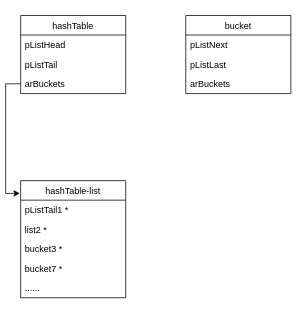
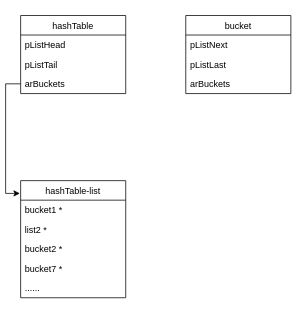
  <mxCell id="0" />
  <mxCell id="1" parent="0" />
  <mxCell id="2" value="hashTable" style="swimlane;fontStyle=0;childLayout=stackLayout;horizontal=1;startSize=26;fillColor=none;horizontalStack=0;resizeParent=1;resizeParentMax=0;resizeLast=0;collapsible=1;marginBottom=0;" vertex="1" parent="1"><mxGeometry x="20" y="20" width="140" height="104" as="geometry" /></mxCell>
  <mxCell id="3" value="pListHead" style="text;strokeColor=none;fillColor=none;align=left;verticalAlign=top;spacingLeft=4;spacingRight=4;overflow=hidden;rotatable=0;points=[[0,0.5],[1,0.5]];portConstraint=eastwest;" vertex="1" parent="2"><mxGeometry y="26" width="140" height="26" as="geometry" /></mxCell>
  <mxCell id="4" value="pListTail" style="text;strokeColor=none;fillColor=none;align=left;verticalAlign=top;spacingLeft=4;spacingRight=4;overflow=hidden;rotatable=0;points=[[0,0.5],[1,0.5]];portConstraint=eastwest;" vertex="1" parent="2"><mxGeometry y="52" width="140" height="26" as="geometry" /></mxCell>
  <mxCell id="5" value="arBuckets" style="text;strokeColor=none;fillColor=none;align=left;verticalAlign=top;spacingLeft=4;spacingRight=4;overflow=hidden;rotatable=0;points=[[0,0.5],[1,0.5]];portConstraint=eastwest;" vertex="1" parent="2"><mxGeometry y="78" width="140" height="26" as="geometry" /></mxCell>
  <mxCell id="6" value="hashTable-list" style="swimlane;fontStyle=0;childLayout=stackLayout;horizontal=1;startSize=26;fillColor=none;horizontalStack=0;resizeParent=1;resizeParentMax=0;resizeLast=0;collapsible=1;marginBottom=0;" vertex="1" parent="1"><mxGeometry x="20" y="240" width="140" height="156" as="geometry" /></mxCell>
- <mxCell id="7" value="pListTail1 *" style="text;strokeColor=none;fillColor=none;align=left;verticalAlign=top;spacingLeft=4;spacingRight=4;overflow=hidden;rotatable=0;points=[[0,0.5],[1,0.5]];portConstraint=eastwest;" vertex="1" parent="6"><mxGeometry y="26" width="140" height="26" as="geometry" /></mxCell>
+ <mxCell id="7" value="bucket1 *" style="text;strokeColor=none;fillColor=none;align=left;verticalAlign=top;spacingLeft=4;spacingRight=4;overflow=hidden;rotatable=0;points=[[0,0.5],[1,0.5]];portConstraint=eastwest;" vertex="1" parent="6"><mxGeometry y="26" width="140" height="26" as="geometry" /></mxCell>
  <mxCell id="8" value="list2 *" style="text;strokeColor=none;fillColor=none;align=left;verticalAlign=top;spacingLeft=4;spacingRight=4;overflow=hidden;rotatable=0;points=[[0,0.5],[1,0.5]];portConstraint=eastwest;" vertex="1" parent="6"><mxGeometry y="52" width="140" height="26" as="geometry" /></mxCell>
- <mxCell id="9" value="bucket3 *" style="text;strokeColor=none;fillColor=none;align=left;verticalAlign=top;spacingLeft=4;spacingRight=4;overflow=hidden;rotatable=0;points=[[0,0.5],[1,0.5]];portConstraint=eastwest;" vertex="1" parent="6"><mxGeometry y="78" width="140" height="26" as="geometry" /></mxCell>
+ <mxCell id="9" value="bucket2 *" style="text;strokeColor=none;fillColor=none;align=left;verticalAlign=top;spacingLeft=4;spacingRight=4;overflow=hidden;rotatable=0;points=[[0,0.5],[1,0.5]];portConstraint=eastwest;" vertex="1" parent="6"><mxGeometry y="78" width="140" height="26" as="geometry" /></mxCell>
  <mxCell id="10" value="bucket7 *" style="text;strokeColor=none;fillColor=none;align=left;verticalAlign=top;spacingLeft=4;spacingRight=4;overflow=hidden;rotatable=0;points=[[0,0.5],[1,0.5]];portConstraint=eastwest;" vertex="1" parent="6"><mxGeometry y="104" width="140" height="26" as="geometry" /></mxCell>
  <mxCell id="11" value="......" style="text;strokeColor=none;fillColor=none;align=left;verticalAlign=top;spacingLeft=4;spacingRight=4;overflow=hidden;rotatable=0;points=[[0,0.5],[1,0.5]];portConstraint=eastwest;" vertex="1" parent="6"><mxGeometry y="130" width="140" height="26" as="geometry" /></mxCell>
  <mxCell id="12" style="edgeStyle=orthogonalEdgeStyle;rounded=0;orthogonalLoop=1;jettySize=auto;html=1;entryX=-0.007;entryY=0.109;entryDx=0;entryDy=0;entryPerimeter=0;" edge="1" parent="1" source="5" target="6"><mxGeometry relative="1" as="geometry" /></mxCell>
  <mxCell id="13" value="bucket" style="swimlane;fontStyle=0;childLayout=stackLayout;horizontal=1;startSize=26;fillColor=none;horizontalStack=0;resizeParent=1;resizeParentMax=0;resizeLast=0;collapsible=1;marginBottom=0;" vertex="1" parent="1"><mxGeometry x="240" y="20" width="140" height="104" as="geometry" /></mxCell>
  <mxCell id="14" value="pListNext" style="text;strokeColor=none;fillColor=none;align=left;verticalAlign=top;spacingLeft=4;spacingRight=4;overflow=hidden;rotatable=0;points=[[0,0.5],[1,0.5]];portConstraint=eastwest;" vertex="1" parent="13"><mxGeometry y="26" width="140" height="26" as="geometry" /></mxCell>
  <mxCell id="15" value="pListLast" style="text;strokeColor=none;fillColor=none;align=left;verticalAlign=top;spacingLeft=4;spacingRight=4;overflow=hidden;rotatable=0;points=[[0,0.5],[1,0.5]];portConstraint=eastwest;" vertex="1" parent="13"><mxGeometry y="52" width="140" height="26" as="geometry" /></mxCell>
  <mxCell id="16" value="arBuckets" style="text;strokeColor=none;fillColor=none;align=left;verticalAlign=top;spacingLeft=4;spacingRight=4;overflow=hidden;rotatable=0;points=[[0,0.5],[1,0.5]];portConstraint=eastwest;" vertex="1" parent="13"><mxGeometry y="78" width="140" height="26" as="geometry" /></mxCell>
